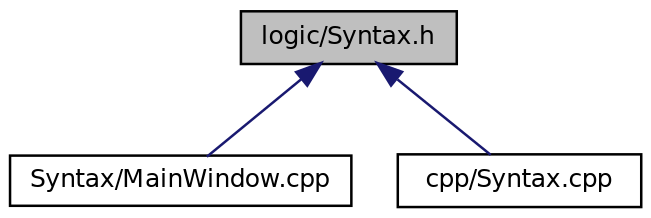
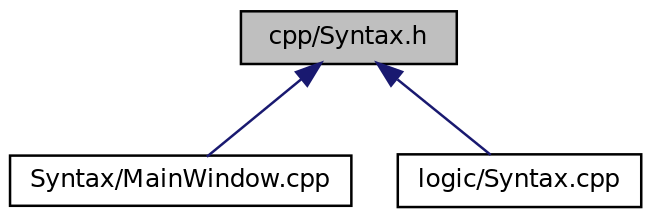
  digraph {
    node [color=black fillcolor=white fontname=Helvetica fontsize=10 shape=record style=filled]
    edge [color=midnightblue dir=back fontname=Helvetica fontsize=10 labelfontname=Helvetica labelfontsize=10 style=solid]
-   n1 [fillcolor=grey75 fontcolor=black height=0.2 label="logic/Syntax.h" width=0.4]
+   n1 [fillcolor=grey75 fontcolor=black height=0.2 label="cpp/Syntax.h" width=0.4]
    n2 [height=0.2 label="Syntax/MainWindow.cpp" width=0.4]
-   n3 [height=0.2 label="cpp/Syntax.cpp" width=0.4]
+   n3 [height=0.2 label="logic/Syntax.cpp" width=0.4]
    n1 -> n2
    n1 -> n3
  }
